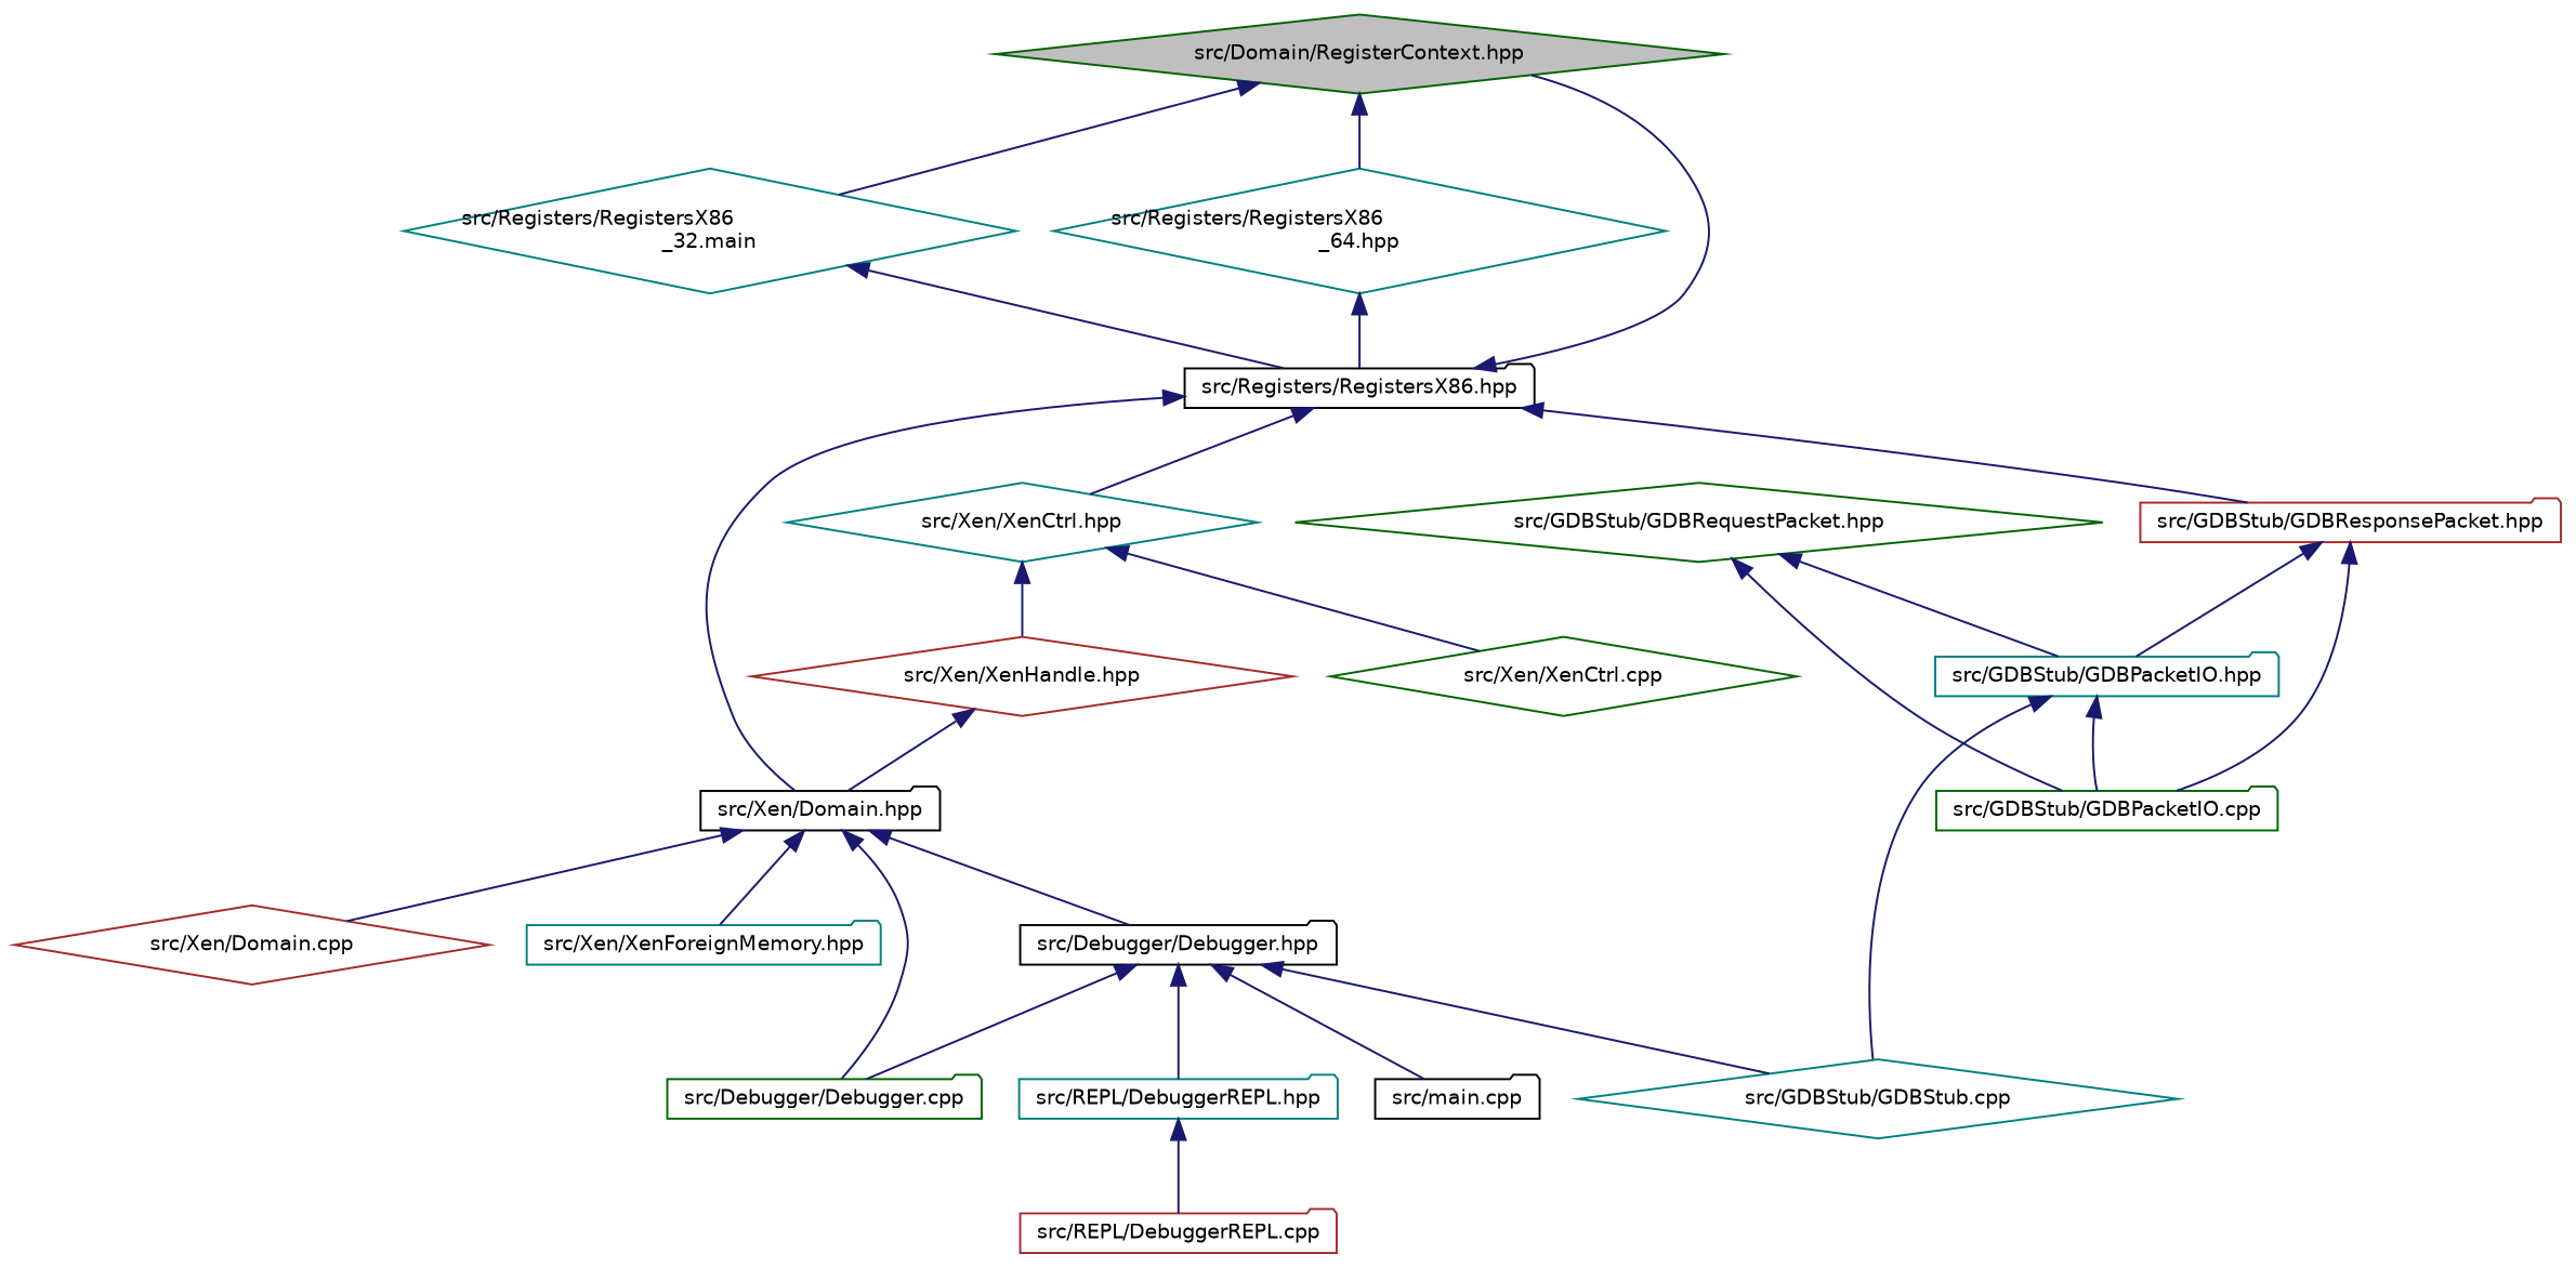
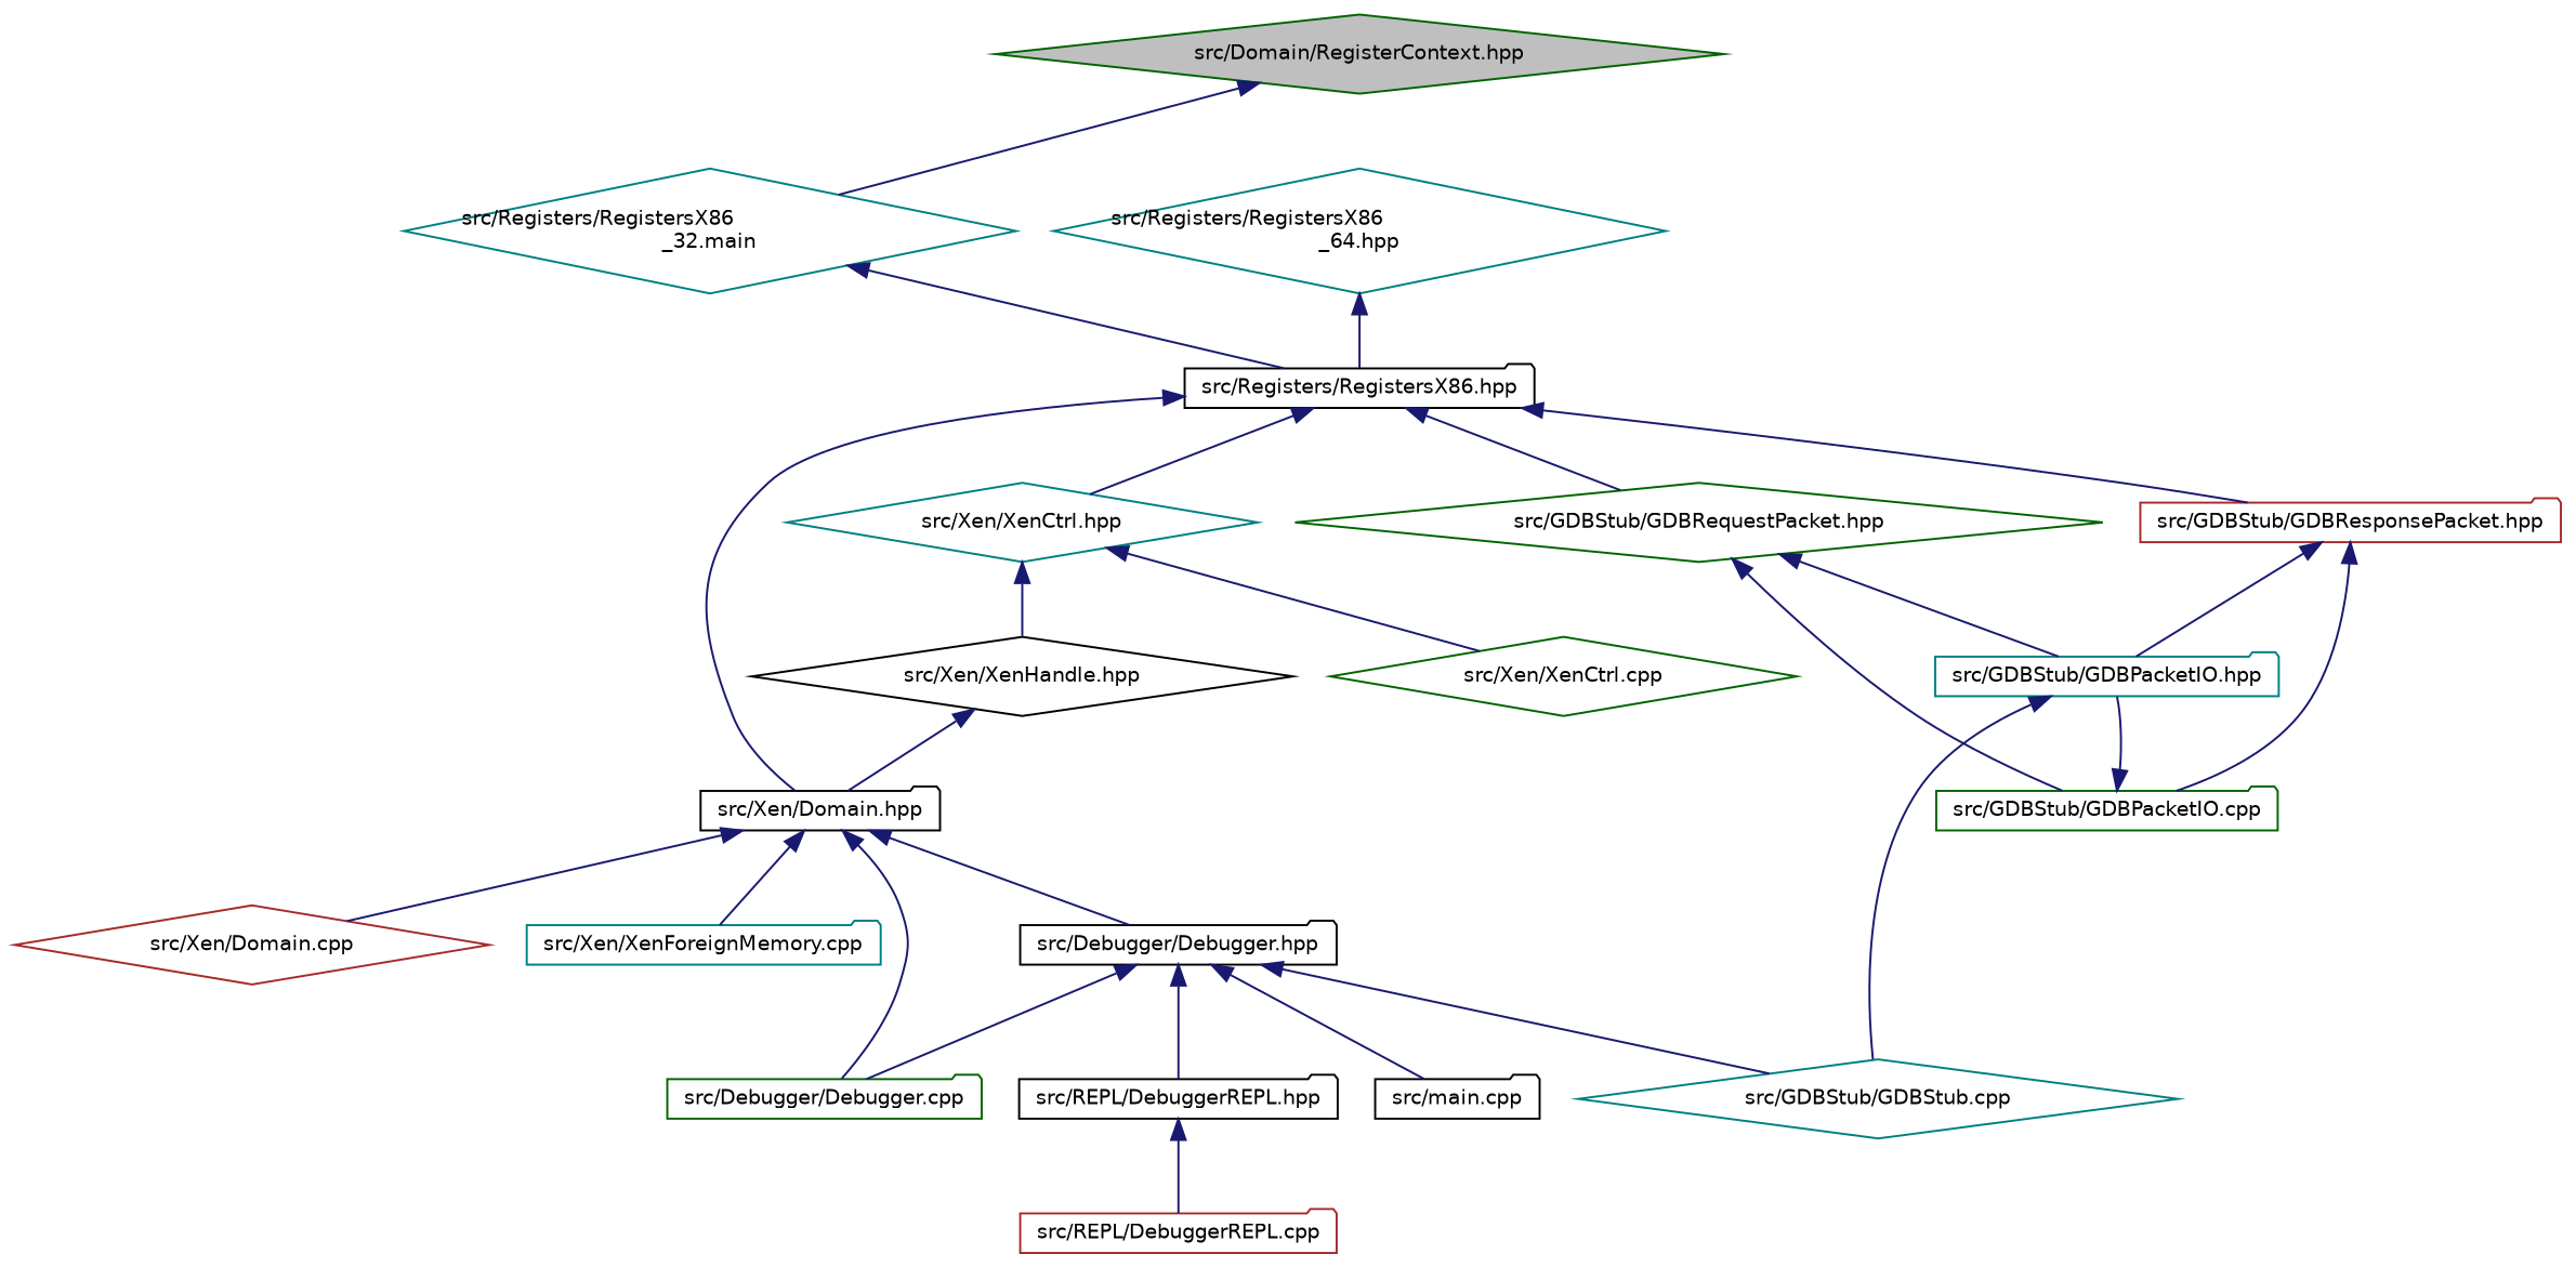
  digraph {
    node [color=teal fillcolor=white fontname=Helvetica fontsize=10 shape=folder style=filled]
    edge [color=midnightblue dir=back fontname=Helvetica fontsize=10 labelfontname=Helvetica labelfontsize=10 style=solid]
    n1 [color=darkgreen fillcolor=grey75 fontcolor=black height=0.2 label="src/Domain/RegisterContext.hpp" shape=diamond width=0.4]
    n2 [height=0.2 label="src/Registers/RegistersX86\l_32.main" shape=diamond width=0.4]
    n3 [height=0.2 label="src/Registers/RegistersX86\l_64.hpp" shape=diamond width=0.4]
    n4 [color=black height=0.2 label="src/Registers/RegistersX86.hpp" width=0.4]
    n5 [height=0.2 label="src/Xen/XenCtrl.hpp" shape=diamond width=0.4]
    n6 [color=black height=0.2 label="src/Xen/Domain.hpp" width=0.4]
    n7 [color=darkgreen height=0.2 label="src/GDBStub/GDBRequestPacket.hpp" shape=diamond width=0.4]
    n8 [color=brown height=0.2 label="src/GDBStub/GDBResponsePacket.hpp" width=0.4]
-   n9 [color=brown height=0.2 label="src/Xen/XenHandle.hpp" shape=diamond width=0.4]
+   n9 [color=black height=0.2 label="src/Xen/XenHandle.hpp" shape=diamond width=0.4]
    n10 [color=darkgreen height=0.2 label="src/Xen/XenCtrl.cpp" shape=diamond width=0.4]
    n11 [color=black height=0.2 label="src/Debugger/Debugger.hpp" width=0.4]
    n12 [color=brown height=0.2 label="src/Xen/Domain.cpp" shape=diamond width=0.4]
-   n13 [height=0.2 label="src/Xen/XenForeignMemory.hpp" width=0.4]
+   n13 [height=0.2 label="src/Xen/XenForeignMemory.cpp" width=0.4]
    n14 [color=darkgreen height=0.2 label="src/Debugger/Debugger.cpp" width=0.4]
    n15 [height=0.2 label="src/GDBStub/GDBPacketIO.hpp" width=0.4]
    n16 [color=darkgreen height=0.2 label="src/GDBStub/GDBPacketIO.cpp" width=0.4]
    n17 [height=0.2 label="src/GDBStub/GDBStub.cpp" shape=diamond width=0.4]
    n18 [color=black height=0.2 label="src/main.cpp" width=0.4]
-   n19 [height=0.2 label="src/REPL/DebuggerREPL.hpp" width=0.4]
+   n19 [color=black height=0.2 label="src/REPL/DebuggerREPL.hpp" width=0.4]
    n20 [color=brown height=0.2 label="src/REPL/DebuggerREPL.cpp" width=0.4]
    n1 -> n2
-   n1 -> n3
    n2 -> n4
    n3 -> n4
    n4 -> n5
    n4 -> n6
-   n4 -> n1
+   n4 -> n7
    n4 -> n8
    n5 -> n9
    n5 -> n10
    n6 -> n11
    n6 -> n12
    n6 -> n13
    n6 -> n14
    n7 -> n15
    n7 -> n16
    n8 -> n15
    n8 -> n16
    n9 -> n6
    n11 -> n14
    n11 -> n17
    n11 -> n18
    n11 -> n19
-   n15 -> n16
+   n16 -> n15
    n15 -> n17
    n19 -> n20
  }
